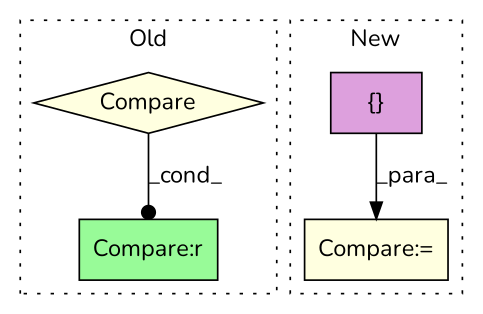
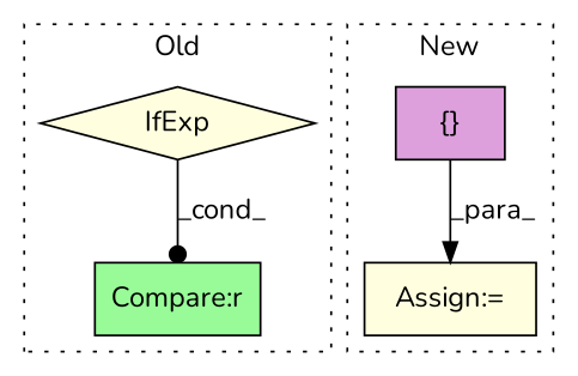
  digraph {
    fontname=Nunito
    node [fillcolor=lightyellow fontname=Nunito shape=box style=filled]
    edge [fontname=Nunito]
-   n1 [a=51 l="4,6" label=Compare s="2099,2137" shape=diamond]
+   n1 [a=51 l="4,6" label=IfExp s="2099,2137" shape=diamond]
    n2 [a=40 fillcolor=palegreen l=18 label="Compare:r" s=2103]
    n3 [a=59 fillcolor=plum l="2,1" label="{}" s="1355,1355"]
-   n4 [a=68 l=3 label="Compare:=" s=1352]
+   n4 [a=68 l=3 label="Assign:=" s=1352]
    subgraph cluster_1 {
      label=Old
      style=dotted
      n1
      n2
    }
    subgraph cluster_2 {
      label=New
      style=dotted
      n3
      n4
    }
    n1 -> n2 [arrowhead=dot label=_cond_]
    n3 -> n4 [arrowhead=normal label=_para_]
  }
